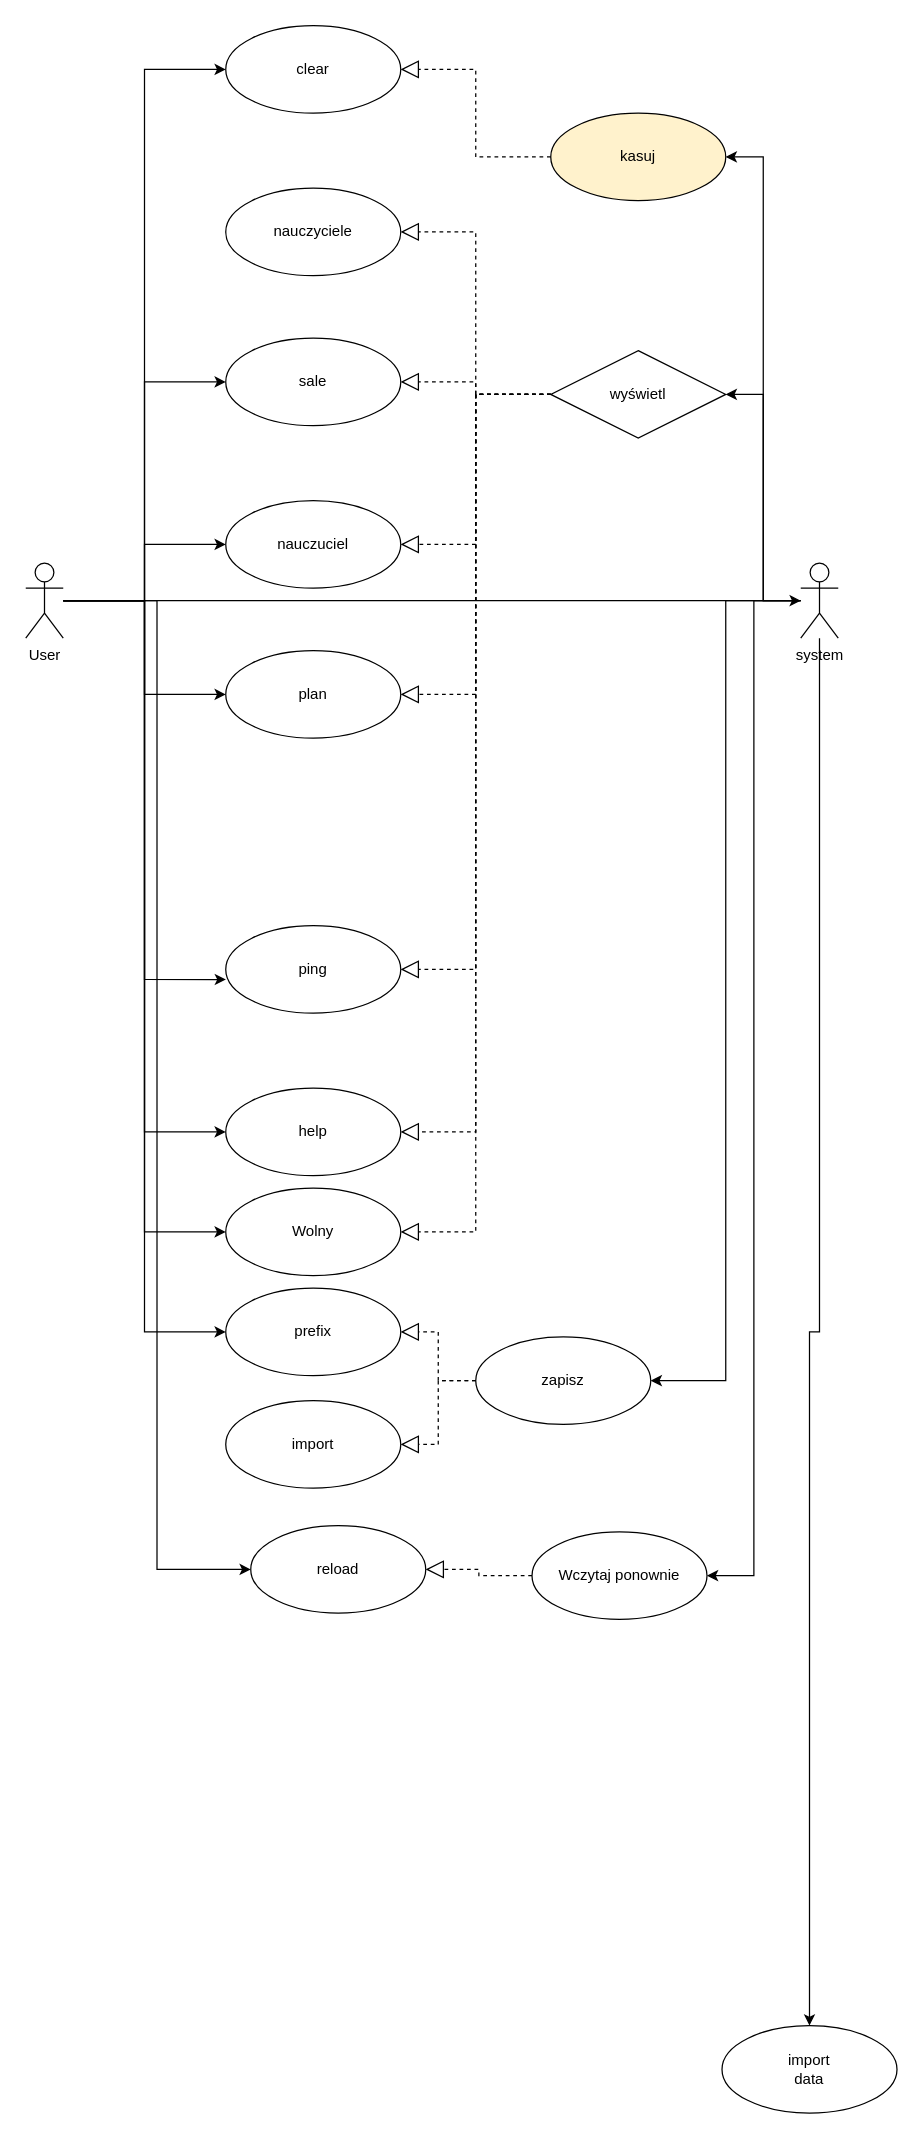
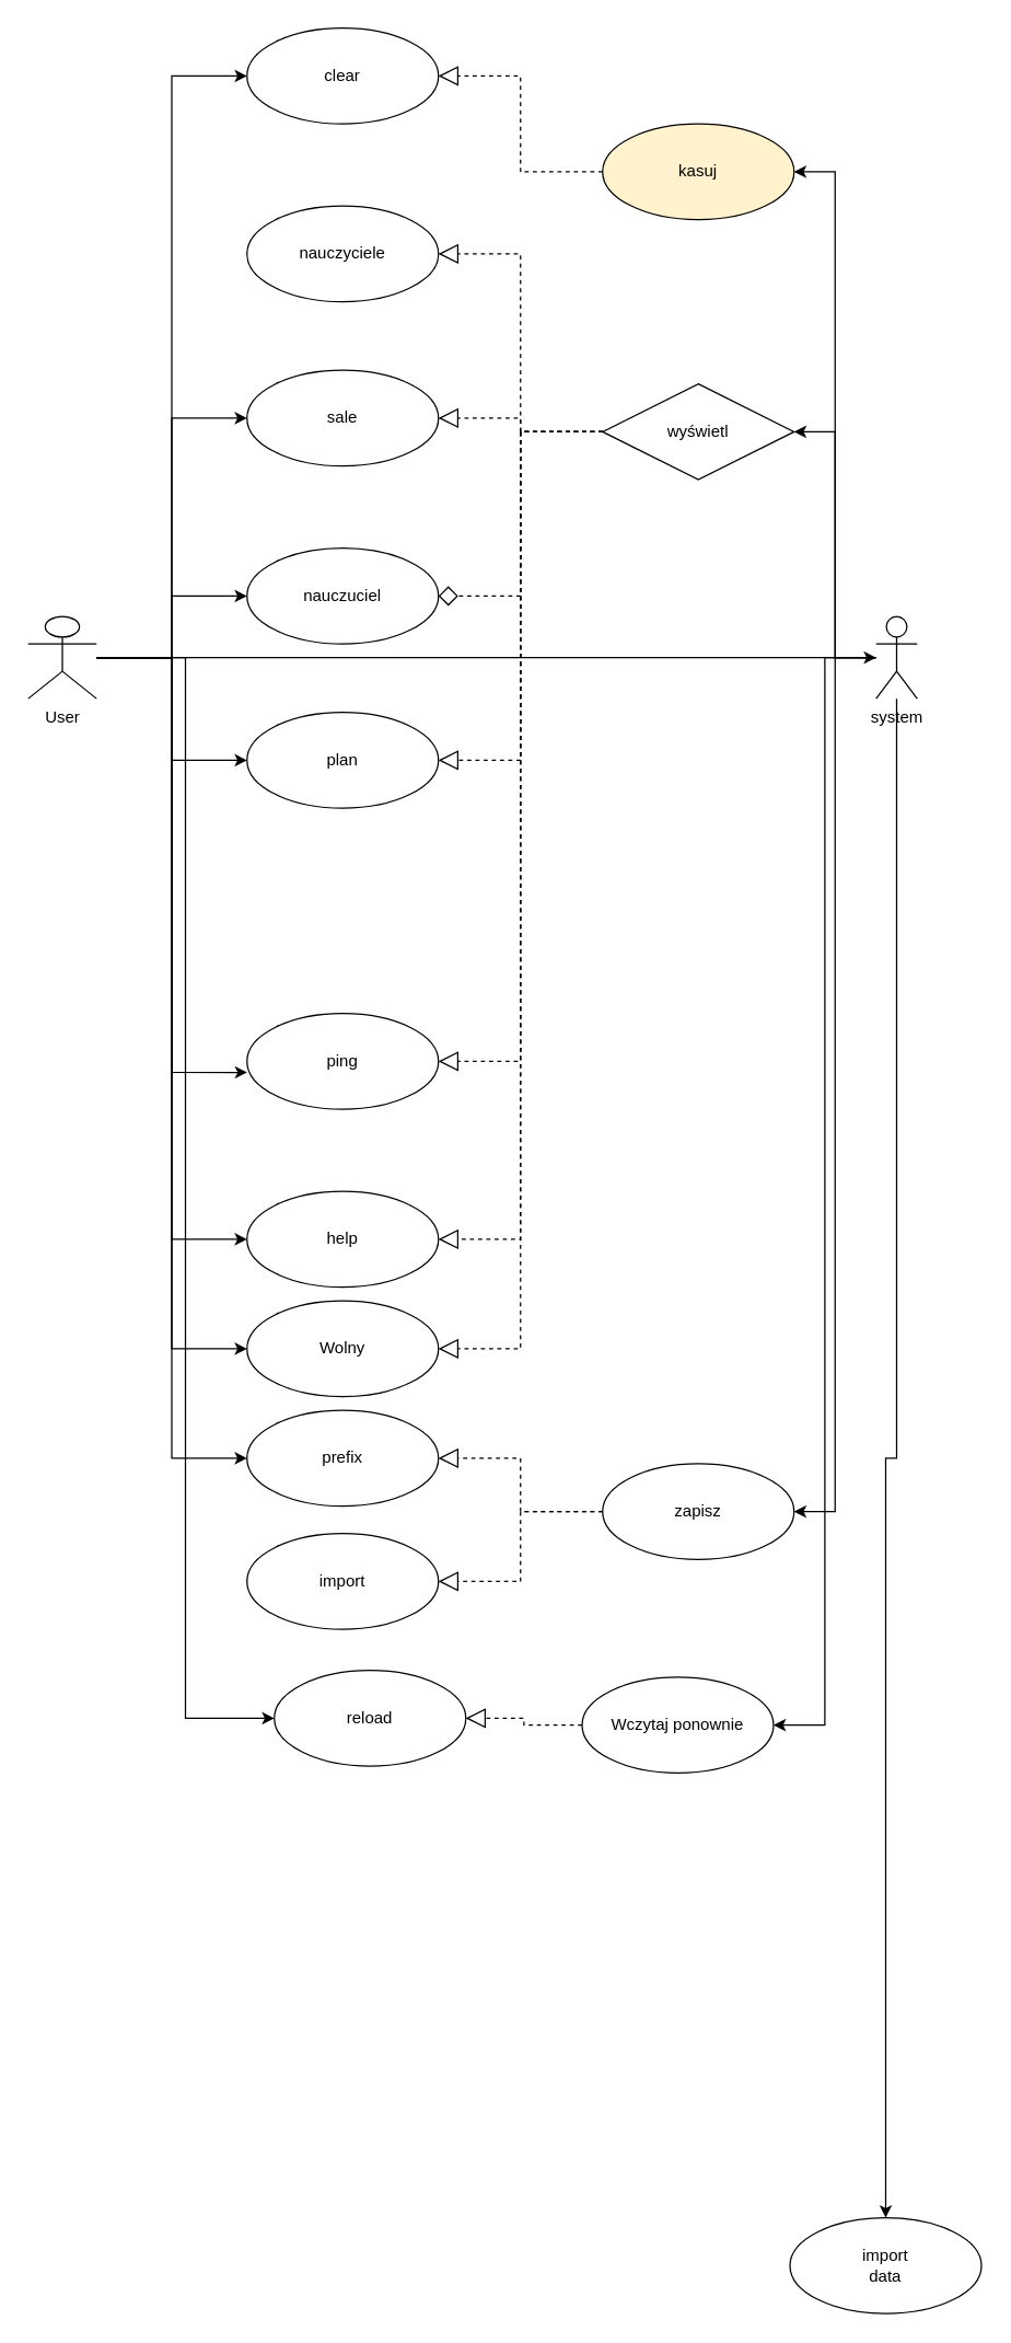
  <mxCell id="0" />
  <mxCell id="1" parent="0" />
  <mxCell id="2" style="edgeStyle=orthogonalEdgeStyle;rounded=0;orthogonalLoop=1;jettySize=auto;html=1;entryX=0;entryY=0.5;entryDx=0;entryDy=0;" parent="1" source="12" target="16" edge="1"><mxGeometry relative="1" as="geometry" /></mxCell>
  <mxCell id="3" style="edgeStyle=orthogonalEdgeStyle;rounded=0;orthogonalLoop=1;jettySize=auto;html=1;entryX=0.001;entryY=0.616;entryDx=0;entryDy=0;entryPerimeter=0;" parent="1" source="12" target="14" edge="1"><mxGeometry relative="1" as="geometry" /></mxCell>
  <mxCell id="4" style="edgeStyle=orthogonalEdgeStyle;rounded=0;orthogonalLoop=1;jettySize=auto;html=1;entryX=0;entryY=0.5;entryDx=0;entryDy=0;" parent="1" source="12" target="13" edge="1"><mxGeometry relative="1" as="geometry" /></mxCell>
  <mxCell id="5" style="edgeStyle=orthogonalEdgeStyle;rounded=0;orthogonalLoop=1;jettySize=auto;html=1;entryX=0;entryY=0.5;entryDx=0;entryDy=0;" parent="1" source="12" target="17" edge="1"><mxGeometry relative="1" as="geometry" /></mxCell>
  <mxCell id="6" style="edgeStyle=orthogonalEdgeStyle;rounded=0;orthogonalLoop=1;jettySize=auto;html=1;entryX=0;entryY=0.5;entryDx=0;entryDy=0;" parent="1" source="12" target="18" edge="1"><mxGeometry relative="1" as="geometry" /></mxCell>
  <mxCell id="7" style="edgeStyle=orthogonalEdgeStyle;rounded=0;orthogonalLoop=1;jettySize=auto;html=1;entryX=0;entryY=0.5;entryDx=0;entryDy=0;" parent="1" source="12" target="19" edge="1"><mxGeometry relative="1" as="geometry" /></mxCell>
  <mxCell id="8" style="edgeStyle=orthogonalEdgeStyle;rounded=0;orthogonalLoop=1;jettySize=auto;html=1;" parent="1" source="12" target="26" edge="1"><mxGeometry relative="1" as="geometry" /></mxCell>
  <mxCell id="9" style="edgeStyle=orthogonalEdgeStyle;rounded=0;orthogonalLoop=1;jettySize=auto;html=1;entryX=0;entryY=0.5;entryDx=0;entryDy=0;" parent="1" source="12" target="15" edge="1"><mxGeometry relative="1" as="geometry" /></mxCell>
  <mxCell id="10" style="edgeStyle=orthogonalEdgeStyle;rounded=0;orthogonalLoop=1;jettySize=auto;html=1;entryX=0;entryY=0.5;entryDx=0;entryDy=0;" edge="1" parent="1" source="12" target="41"><mxGeometry relative="1" as="geometry" /></mxCell>
  <mxCell id="11" style="edgeStyle=orthogonalEdgeStyle;rounded=0;orthogonalLoop=1;jettySize=auto;html=1;entryX=0;entryY=0.5;entryDx=0;entryDy=0;" edge="1" parent="1" source="12" target="39"><mxGeometry relative="1" as="geometry" /></mxCell>
- <mxCell id="12" value="&lt;div&gt;User&lt;/div&gt;" style="shape=umlActor;verticalLabelPosition=bottom;verticalAlign=top;html=1;outlineConnect=0;" parent="1" vertex="1"><mxGeometry x="20" y="450" width="30" height="60" as="geometry" /></mxCell>
+ <mxCell id="12" value="&lt;div&gt;User&lt;/div&gt;" style="shape=umlActor;verticalLabelPosition=bottom;verticalAlign=top;html=1;outlineConnect=0;" parent="1" vertex="1"><mxGeometry x="20" y="450" width="50" height="60" as="geometry" /></mxCell>
  <mxCell id="13" value="&lt;div&gt;prefix&lt;/div&gt;" style="ellipse;whiteSpace=wrap;html=1;" parent="1" vertex="1"><mxGeometry x="180" y="1030" width="140" height="70" as="geometry" /></mxCell>
  <mxCell id="14" value="ping" style="ellipse;whiteSpace=wrap;html=1;" parent="1" vertex="1"><mxGeometry x="180" y="740" width="140" height="70" as="geometry" /></mxCell>
  <mxCell id="15" value="&lt;div&gt;clear&lt;/div&gt;" style="ellipse;whiteSpace=wrap;html=1;" parent="1" vertex="1"><mxGeometry x="180" y="20" width="140" height="70" as="geometry" /></mxCell>
  <mxCell id="16" value="help" style="ellipse;whiteSpace=wrap;html=1;" parent="1" vertex="1"><mxGeometry x="180" y="870" width="140" height="70" as="geometry" /></mxCell>
  <mxCell id="17" value="plan" style="ellipse;whiteSpace=wrap;html=1;" parent="1" vertex="1"><mxGeometry x="180" y="520" width="140" height="70" as="geometry" /></mxCell>
  <mxCell id="18" value="nauczuciel" style="ellipse;whiteSpace=wrap;html=1;" parent="1" vertex="1"><mxGeometry x="180" y="400" width="140" height="70" as="geometry" /></mxCell>
  <mxCell id="19" value="sale" style="ellipse;whiteSpace=wrap;html=1;" parent="1" vertex="1"><mxGeometry x="180" y="270" width="140" height="70" as="geometry" /></mxCell>
  <mxCell id="20" value="nauczyciele" style="ellipse;whiteSpace=wrap;html=1;" parent="1" vertex="1"><mxGeometry x="180" y="150" width="140" height="70" as="geometry" /></mxCell>
  <mxCell id="21" style="edgeStyle=orthogonalEdgeStyle;rounded=0;orthogonalLoop=1;jettySize=auto;html=1;entryX=1;entryY=0.5;entryDx=0;entryDy=0;" parent="1" source="26" target="28" edge="1"><mxGeometry relative="1" as="geometry" /></mxCell>
  <mxCell id="22" style="edgeStyle=orthogonalEdgeStyle;rounded=0;orthogonalLoop=1;jettySize=auto;html=1;entryX=1;entryY=0.5;entryDx=0;entryDy=0;" parent="1" source="26" target="27" edge="1"><mxGeometry relative="1" as="geometry" /></mxCell>
  <mxCell id="23" style="edgeStyle=orthogonalEdgeStyle;rounded=0;orthogonalLoop=1;jettySize=auto;html=1;entryX=1;entryY=0.5;entryDx=0;entryDy=0;" parent="1" source="26" target="30" edge="1"><mxGeometry relative="1" as="geometry" /></mxCell>
  <mxCell id="24" style="edgeStyle=orthogonalEdgeStyle;rounded=0;orthogonalLoop=1;jettySize=auto;html=1;entryX=0.5;entryY=0;entryDx=0;entryDy=0;" parent="1" source="26" target="38" edge="1"><mxGeometry relative="1" as="geometry" /></mxCell>
  <mxCell id="25" style="edgeStyle=orthogonalEdgeStyle;rounded=0;orthogonalLoop=1;jettySize=auto;html=1;entryX=1;entryY=0.5;entryDx=0;entryDy=0;" edge="1" parent="1" source="26" target="44"><mxGeometry relative="1" as="geometry" /></mxCell>
  <mxCell id="26" value="system" style="shape=umlActor;verticalLabelPosition=bottom;verticalAlign=top;html=1;" parent="1" vertex="1"><mxGeometry x="640" y="450" width="30" height="60" as="geometry" /></mxCell>
  <mxCell id="27" value="wyświetl" style="rhombus;whiteSpace=wrap;html=1;" parent="1" vertex="1"><mxGeometry x="440" y="280" width="140" height="70" as="geometry" /></mxCell>
- <mxCell id="28" value="zapisz" style="ellipse;whiteSpace=wrap;html=1;" parent="1" vertex="1"><mxGeometry x="380" y="1069" width="140" height="70" as="geometry" /></mxCell>
+ <mxCell id="28" value="zapisz" style="ellipse;whiteSpace=wrap;html=1;" parent="1" vertex="1"><mxGeometry x="440" y="1069" width="140" height="70" as="geometry" /></mxCell>
  <mxCell id="29" value="" style="endArrow=block;dashed=1;endFill=0;endSize=12;html=1;rounded=0;exitX=0;exitY=0.5;exitDx=0;exitDy=0;entryX=1;entryY=0.5;entryDx=0;entryDy=0;edgeStyle=orthogonalEdgeStyle;" parent="1" source="28" target="13" edge="1"><mxGeometry width="160" relative="1" as="geometry"><mxPoint x="340" y="400" as="sourcePoint" /><mxPoint x="500" y="400" as="targetPoint" /></mxGeometry></mxCell>
  <mxCell id="30" value="kasuj" style="ellipse;whiteSpace=wrap;html=1;fillColor=#fff2cc;" parent="1" vertex="1"><mxGeometry x="440" y="90" width="140" height="70" as="geometry" /></mxCell>
  <mxCell id="31" value="" style="endArrow=block;dashed=1;endFill=0;endSize=12;html=1;rounded=0;exitX=0;exitY=0.5;exitDx=0;exitDy=0;entryX=1;entryY=0.5;entryDx=0;entryDy=0;edgeStyle=orthogonalEdgeStyle;" parent="1" source="30" target="15" edge="1"><mxGeometry width="160" relative="1" as="geometry"><mxPoint x="450" y="485" as="sourcePoint" /><mxPoint x="330" y="665" as="targetPoint" /></mxGeometry></mxCell>
  <mxCell id="32" value="" style="endArrow=block;dashed=1;endFill=0;endSize=12;html=1;rounded=0;exitX=0;exitY=0.5;exitDx=0;exitDy=0;entryX=1;entryY=0.5;entryDx=0;entryDy=0;edgeStyle=orthogonalEdgeStyle;" parent="1" source="27" target="20" edge="1"><mxGeometry width="160" relative="1" as="geometry"><mxPoint x="460" y="495" as="sourcePoint" /><mxPoint x="340" y="675" as="targetPoint" /></mxGeometry></mxCell>
  <mxCell id="33" value="" style="endArrow=block;dashed=1;endFill=0;endSize=12;html=1;rounded=0;exitX=0;exitY=0.5;exitDx=0;exitDy=0;entryX=1;entryY=0.5;entryDx=0;entryDy=0;edgeStyle=orthogonalEdgeStyle;" parent="1" source="27" target="19" edge="1"><mxGeometry width="160" relative="1" as="geometry"><mxPoint x="470" y="505" as="sourcePoint" /><mxPoint x="350" y="685" as="targetPoint" /></mxGeometry></mxCell>
- <mxCell id="34" value="" style="endArrow=block;dashed=1;endFill=0;endSize=12;html=1;rounded=0;exitX=0;exitY=0.5;exitDx=0;exitDy=0;entryX=1;entryY=0.5;entryDx=0;entryDy=0;edgeStyle=orthogonalEdgeStyle;" parent="1" source="27" target="18" edge="1"><mxGeometry width="160" relative="1" as="geometry"><mxPoint x="480" y="515" as="sourcePoint" /><mxPoint x="360" y="695" as="targetPoint" /></mxGeometry></mxCell>
+ <mxCell id="34" value="" style="endArrow=diamond;dashed=1;endFill=0;endSize=12;html=1;rounded=0;exitX=0;exitY=0.5;exitDx=0;exitDy=0;entryX=1;entryY=0.5;entryDx=0;entryDy=0;edgeStyle=orthogonalEdgeStyle;" parent="1" source="27" target="18" edge="1"><mxGeometry width="160" relative="1" as="geometry"><mxPoint x="480" y="515" as="sourcePoint" /><mxPoint x="360" y="695" as="targetPoint" /></mxGeometry></mxCell>
  <mxCell id="35" value="" style="endArrow=block;dashed=1;endFill=0;endSize=12;html=1;rounded=0;exitX=0;exitY=0.5;exitDx=0;exitDy=0;entryX=1;entryY=0.5;entryDx=0;entryDy=0;edgeStyle=orthogonalEdgeStyle;" parent="1" source="27" target="17" edge="1"><mxGeometry width="160" relative="1" as="geometry"><mxPoint x="490" y="525" as="sourcePoint" /><mxPoint x="370" y="705" as="targetPoint" /></mxGeometry></mxCell>
  <mxCell id="36" value="" style="endArrow=block;dashed=1;endFill=0;endSize=12;html=1;rounded=0;exitX=0;exitY=0.5;exitDx=0;exitDy=0;entryX=1;entryY=0.5;entryDx=0;entryDy=0;edgeStyle=orthogonalEdgeStyle;" parent="1" source="27" target="14" edge="1"><mxGeometry width="160" relative="1" as="geometry"><mxPoint x="500" y="535" as="sourcePoint" /><mxPoint x="380" y="715" as="targetPoint" /></mxGeometry></mxCell>
  <mxCell id="37" value="" style="endArrow=block;dashed=1;endFill=0;endSize=12;html=1;rounded=0;exitX=0;exitY=0.5;exitDx=0;exitDy=0;entryX=1;entryY=0.5;entryDx=0;entryDy=0;edgeStyle=orthogonalEdgeStyle;" parent="1" source="27" target="16" edge="1"><mxGeometry width="160" relative="1" as="geometry"><mxPoint x="510" y="545" as="sourcePoint" /><mxPoint x="390" y="725" as="targetPoint" /></mxGeometry></mxCell>
  <mxCell id="38" value="&lt;div&gt;import&lt;/div&gt;&lt;div&gt;data&lt;br&gt;&lt;/div&gt;" style="ellipse;whiteSpace=wrap;html=1;" parent="1" vertex="1"><mxGeometry x="577" y="1620" width="140" height="70" as="geometry" /></mxCell>
  <mxCell id="39" value="&lt;div&gt;Wolny&lt;/div&gt;" style="ellipse;whiteSpace=wrap;html=1;" vertex="1" parent="1"><mxGeometry x="180" y="950" width="140" height="70" as="geometry" /></mxCell>
  <mxCell id="40" value="import" style="ellipse;whiteSpace=wrap;html=1;" vertex="1" parent="1"><mxGeometry x="180" y="1120" width="140" height="70" as="geometry" /></mxCell>
  <mxCell id="41" value="&lt;div&gt;reload&lt;/div&gt;" style="ellipse;whiteSpace=wrap;html=1;" vertex="1" parent="1"><mxGeometry x="200" y="1220" width="140" height="70" as="geometry" /></mxCell>
  <mxCell id="42" value="" style="endArrow=block;dashed=1;endFill=0;endSize=12;html=1;rounded=0;entryX=1;entryY=0.5;entryDx=0;entryDy=0;edgeStyle=orthogonalEdgeStyle;exitX=0;exitY=0.5;exitDx=0;exitDy=0;" edge="1" parent="1" source="28" target="40"><mxGeometry width="160" relative="1" as="geometry"><mxPoint x="460" y="1120" as="sourcePoint" /><mxPoint x="370" y="1075" as="targetPoint" /></mxGeometry></mxCell>
  <mxCell id="43" value="" style="endArrow=block;dashed=1;endFill=0;endSize=12;html=1;rounded=0;exitX=0;exitY=0.5;exitDx=0;exitDy=0;entryX=1;entryY=0.5;entryDx=0;entryDy=0;edgeStyle=orthogonalEdgeStyle;" edge="1" parent="1" source="27" target="39"><mxGeometry width="160" relative="1" as="geometry"><mxPoint x="450" y="325" as="sourcePoint" /><mxPoint x="330" y="915" as="targetPoint" /></mxGeometry></mxCell>
  <mxCell id="44" value="&lt;div&gt;Wczytaj ponownie&lt;/div&gt;" style="ellipse;whiteSpace=wrap;html=1;" vertex="1" parent="1"><mxGeometry x="425" y="1225" width="140" height="70" as="geometry" /></mxCell>
  <mxCell id="45" value="" style="endArrow=block;dashed=1;endFill=0;endSize=12;html=1;rounded=0;entryX=1;entryY=0.5;entryDx=0;entryDy=0;edgeStyle=orthogonalEdgeStyle;exitX=0;exitY=0.5;exitDx=0;exitDy=0;" edge="1" parent="1" source="44" target="41"><mxGeometry width="160" relative="1" as="geometry"><mxPoint x="440" y="1200" as="sourcePoint" /><mxPoint x="320" y="1251" as="targetPoint" /></mxGeometry></mxCell>
